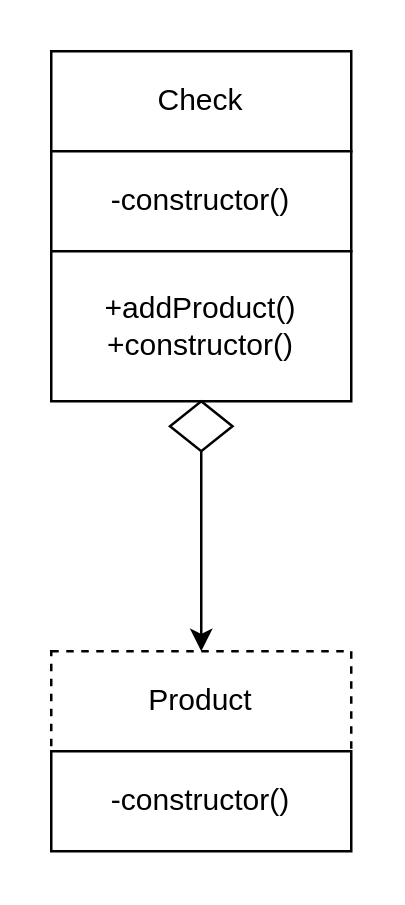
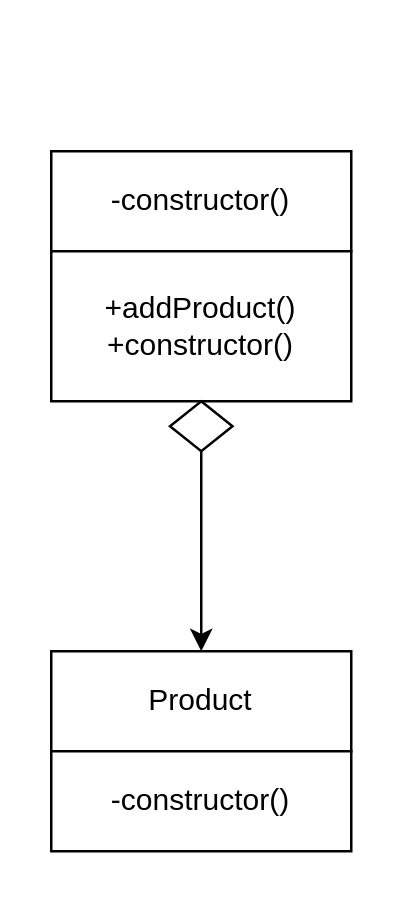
  <mxCell id="0" />
  <mxCell id="1" parent="0" />
- <mxCell id="2" value="Check" style="rounded=0;whiteSpace=wrap;html=1;" vertex="1" parent="1"><mxGeometry x="20" y="20" width="120" height="40" as="geometry" /></mxCell>
- <mxCell id="3" value="Product" style="rounded=0;whiteSpace=wrap;html=1;dashed=1;" vertex="1" parent="1"><mxGeometry x="20" y="260" width="120" height="40" as="geometry" /></mxCell>
+ <mxCell id="3" value="Product" style="rounded=0;whiteSpace=wrap;html=1;" vertex="1" parent="1"><mxGeometry x="20" y="260" width="120" height="40" as="geometry" /></mxCell>
  <mxCell id="4" value="-constructor()" style="rounded=0;whiteSpace=wrap;html=1;" vertex="1" parent="1"><mxGeometry x="20" y="300" width="120" height="40" as="geometry" /></mxCell>
  <mxCell id="5" value="-constructor()" style="rounded=0;whiteSpace=wrap;html=1;" vertex="1" parent="1"><mxGeometry x="20" y="60" width="120" height="40" as="geometry" /></mxCell>
  <mxCell id="6" value="+addProduct()&lt;br&gt;+constructor()" style="rounded=0;whiteSpace=wrap;html=1;" vertex="1" parent="1"><mxGeometry x="20" y="100" width="120" height="60" as="geometry" /></mxCell>
  <mxCell id="7" value="" style="rhombus;whiteSpace=wrap;html=1;" vertex="1" parent="1"><mxGeometry x="67.5" y="160" width="25" height="20" as="geometry" /></mxCell>
  <mxCell id="8" value="" style="endArrow=classic;html=1;exitX=0.5;exitY=1;exitDx=0;exitDy=0;entryX=0.5;entryY=0;entryDx=0;entryDy=0;" edge="1" parent="1" source="7" target="3"><mxGeometry width="50" height="50" relative="1" as="geometry"><mxPoint x="120" y="230" as="sourcePoint" /><mxPoint x="170" y="180" as="targetPoint" /></mxGeometry></mxCell>
